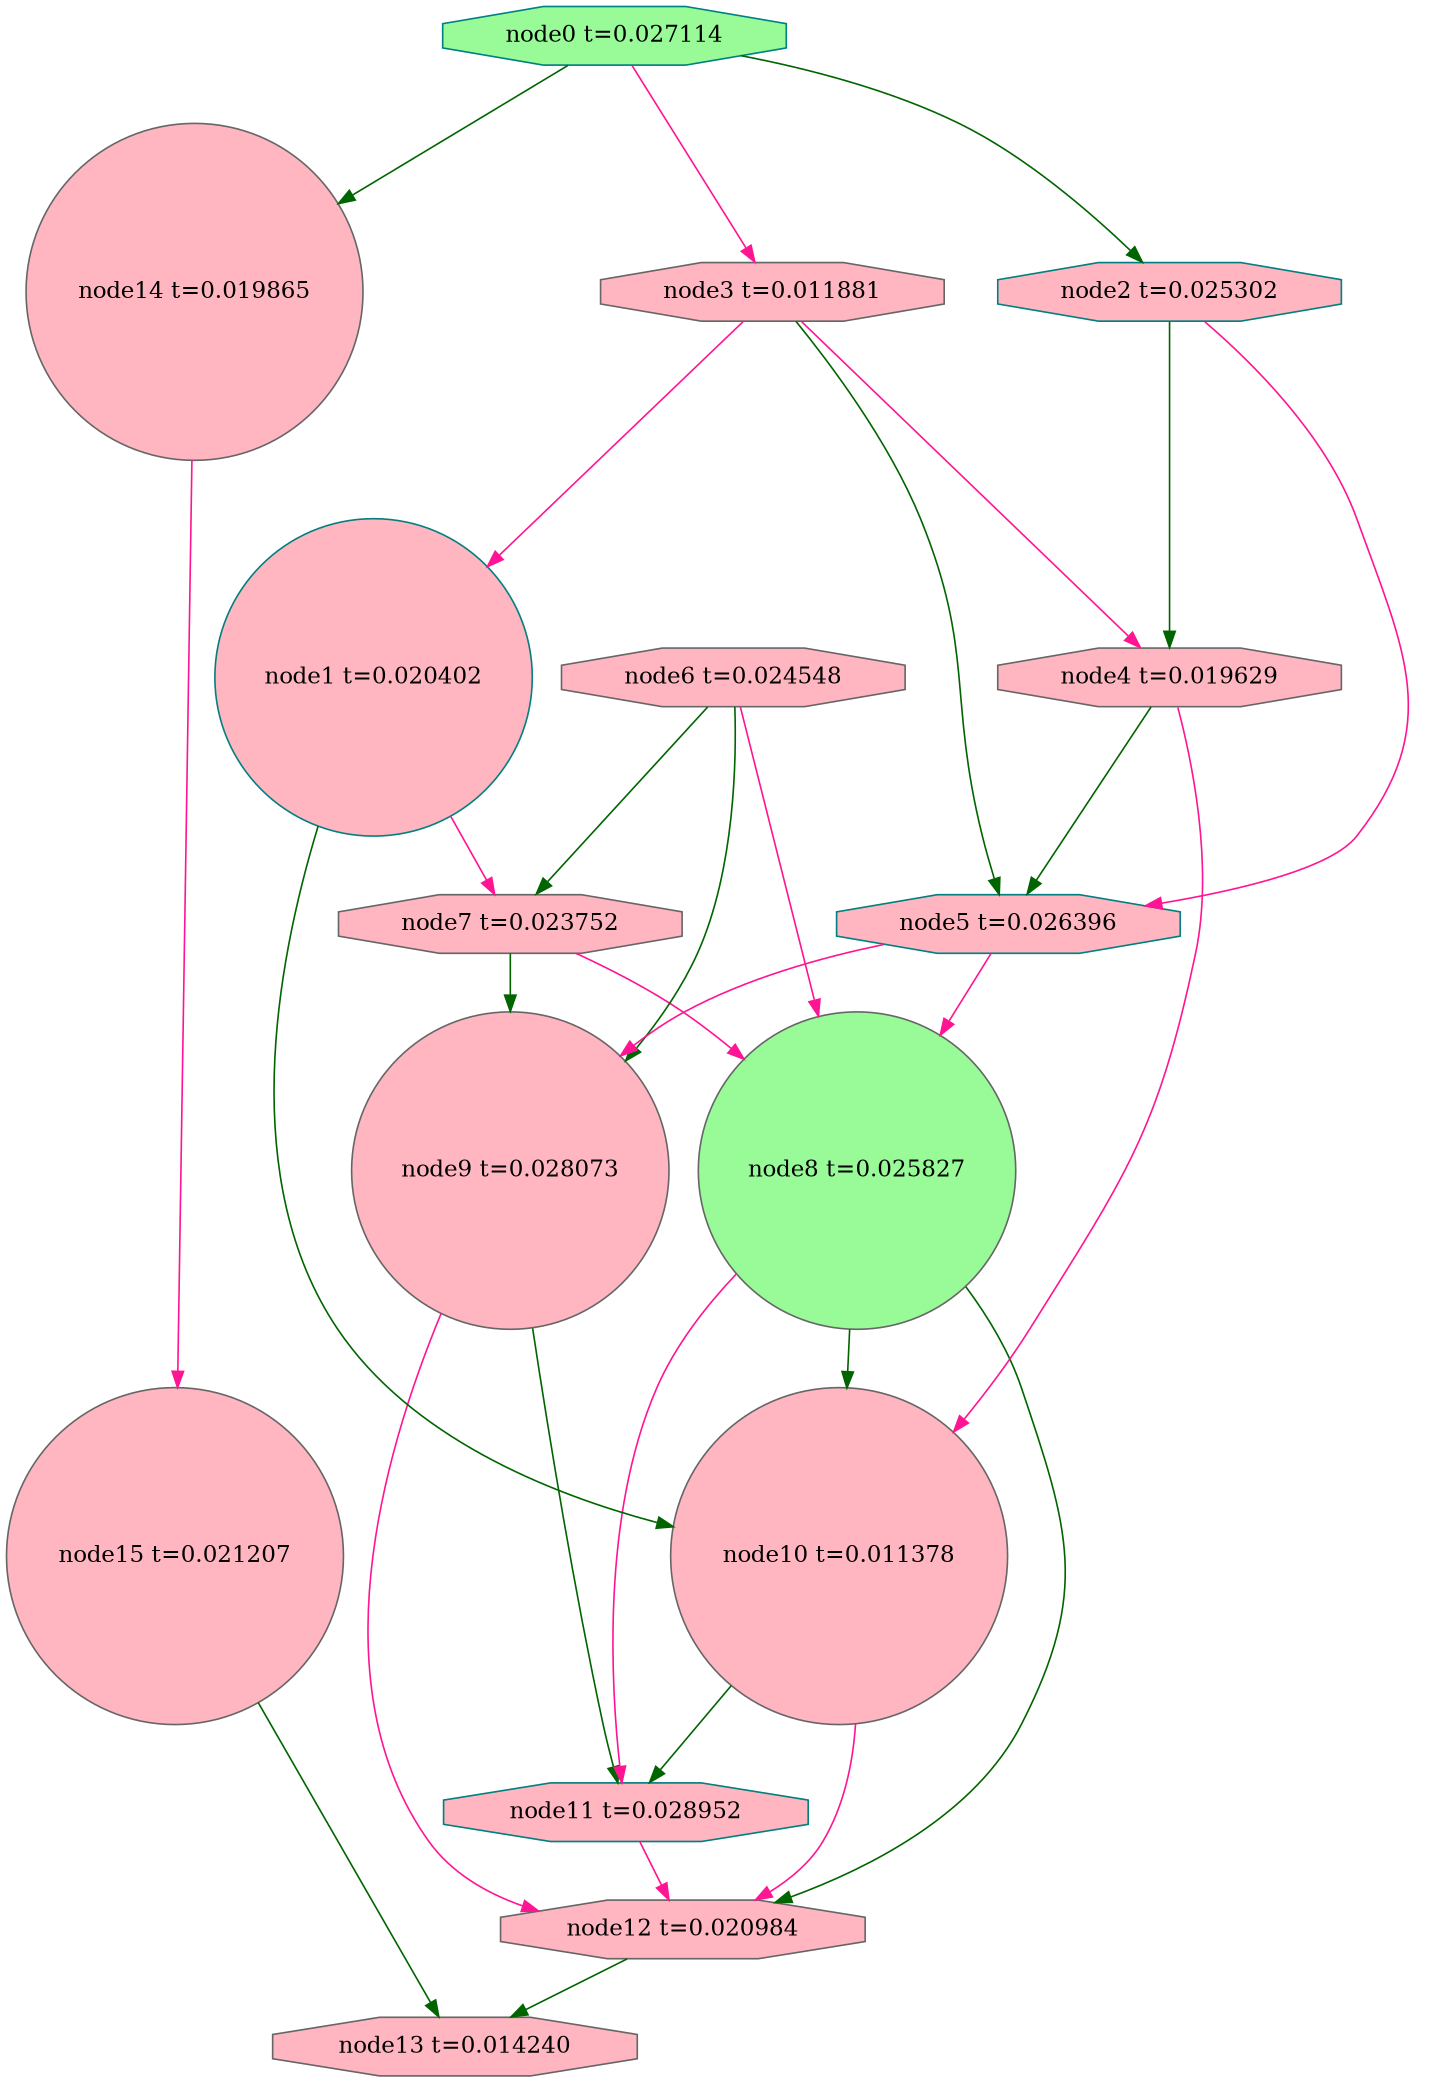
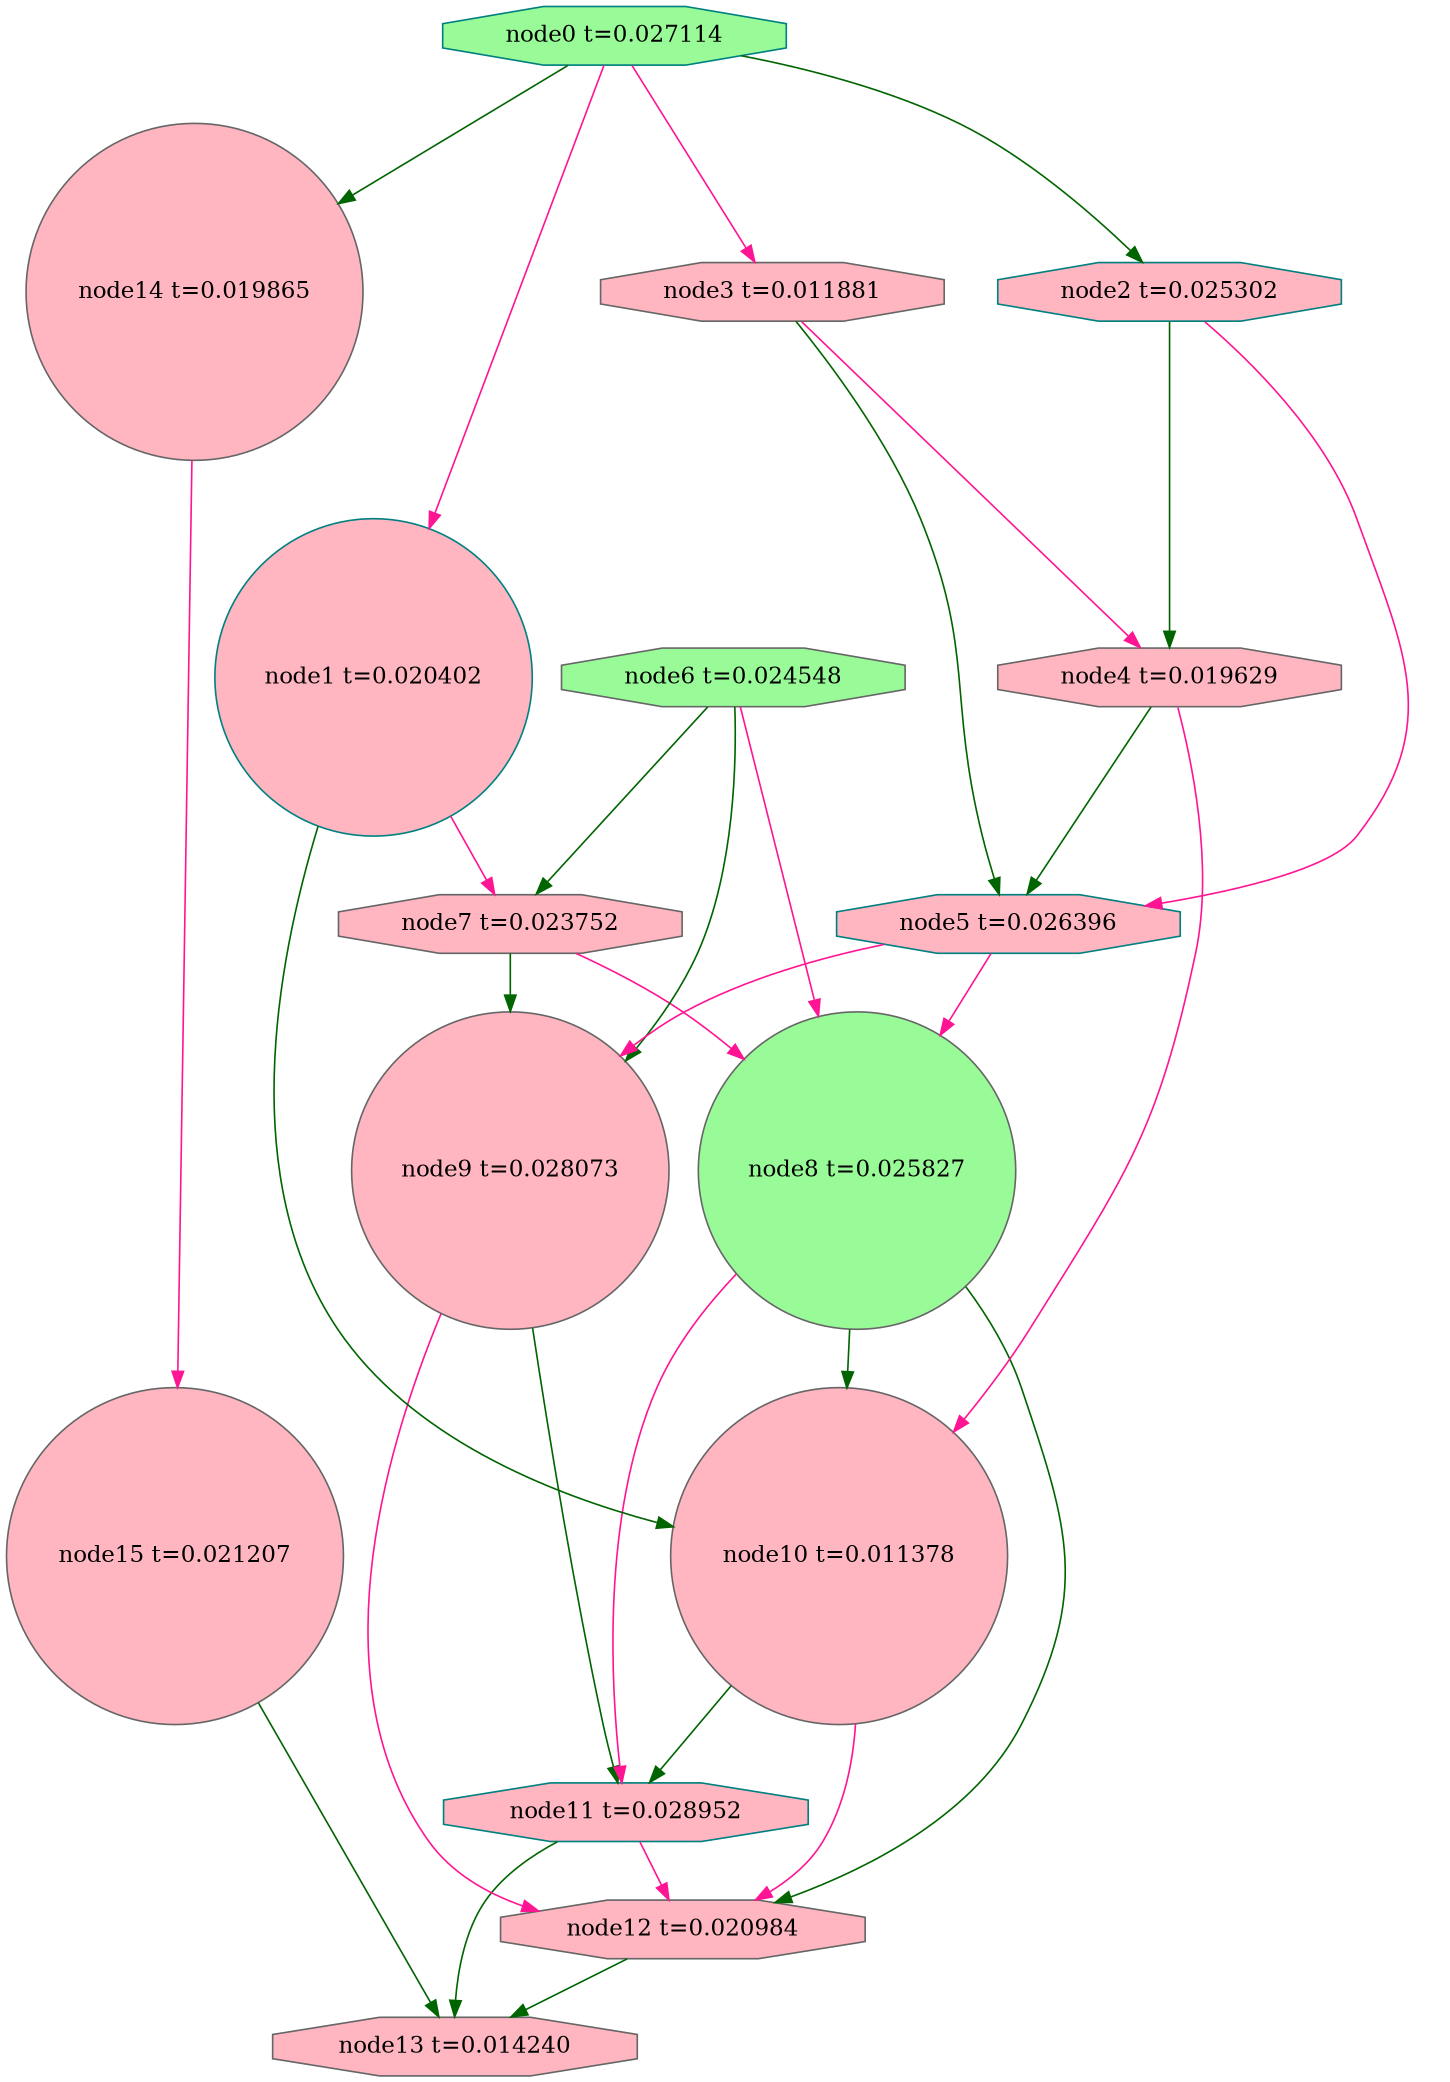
  digraph {
    node [color=gray40 fillcolor=lightpink shape=octagon style=filled]
    edge [color=darkgreen]
    n1 [label="node15 t=0.021207" shape=circle]
    n2 [label="node13 t=0.014240"]
    n3 [label="node14 t=0.019865" shape=circle]
    n4 [label="node12 t=0.020984"]
    n5 [color=teal label="node11 t=0.028952"]
    n6 [label="node10 t=0.011378" shape=circle]
    n7 [label="node9 t=0.028073" shape=circle]
    n8 [fillcolor=palegreen label="node8 t=0.025827" shape=circle]
    n9 [label="node7 t=0.023752"]
-   n10 [label="node6 t=0.024548"]
+   n10 [fillcolor=palegreen label="node6 t=0.024548"]
    n11 [color=teal label="node5 t=0.026396"]
    n12 [label="node4 t=0.019629"]
    n13 [label="node3 t=0.011881"]
    n14 [color=teal label="node2 t=0.025302"]
    n15 [color=teal label="node1 t=0.020402" shape=circle]
    n16 [color=teal fillcolor=palegreen label="node0 t=0.027114"]
    n1 -> n2
    n3 -> n1 [color=deeppink]
    n4 -> n2
+   n5 -> n2
    n5 -> n4 [color=deeppink]
    n6 -> n4 [color=deeppink]
    n6 -> n5
    n7 -> n4 [color=deeppink]
    n7 -> n5
    n8 -> n4
    n8 -> n5 [color=deeppink]
    n8 -> n6
    n9 -> n7
    n9 -> n8 [color=deeppink]
    n10 -> n7
    n10 -> n8 [color=deeppink]
    n10 -> n9
    n11 -> n7 [color=deeppink]
    n11 -> n8 [color=deeppink]
    n12 -> n6 [color=deeppink]
    n12 -> n11
    n13 -> n11
    n13 -> n12 [color=deeppink]
    n14 -> n11 [color=deeppink]
    n14 -> n12
    n15 -> n6
    n15 -> n9 [color=deeppink]
    n16 -> n3
    n16 -> n13 [color=deeppink]
    n16 -> n14
-   n13 -> n15 [color=deeppink]
+   n16 -> n15 [color=deeppink]
  }
